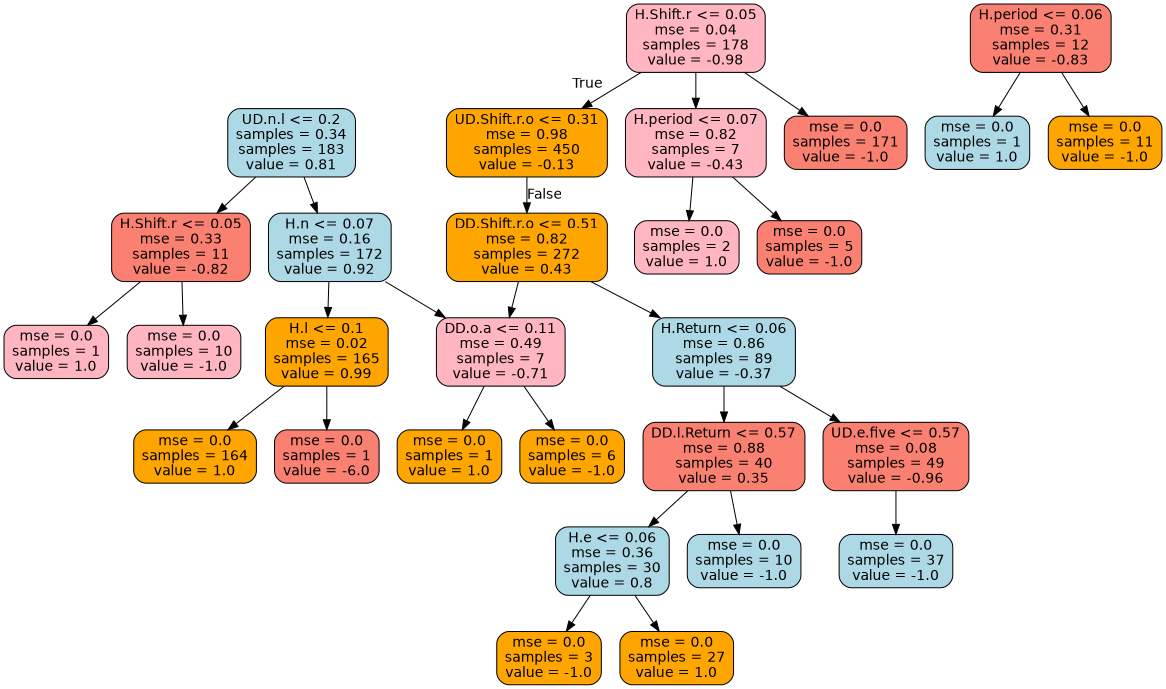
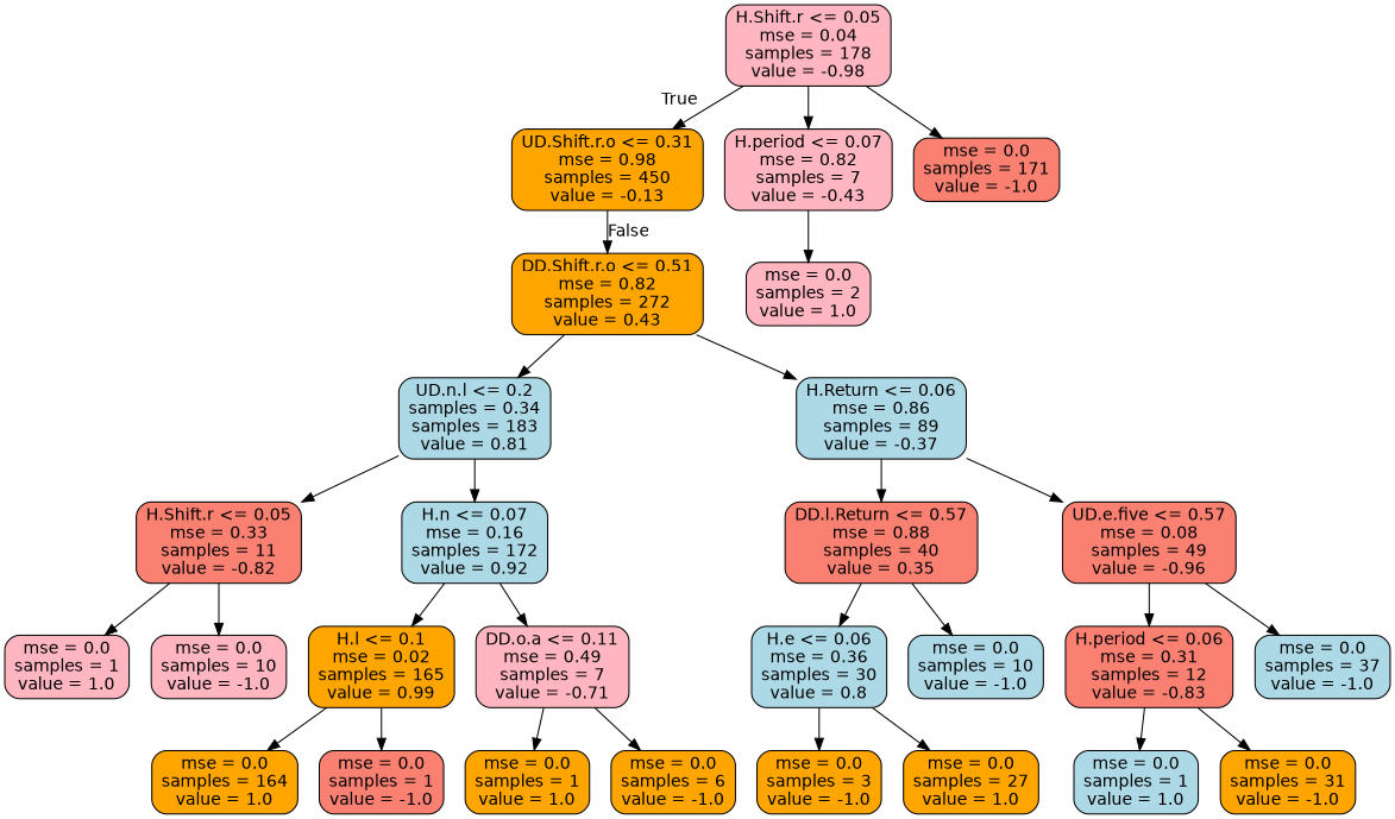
  digraph {
    node [color=black fillcolor=orange fontname=helvetica shape=box style="filled, rounded"]
    edge [fontname=helvetica]
    n1 [label="UD.Shift.r.o <= 0.31\nmse = 0.98\nsamples = 450\nvalue = -0.13"]
    n2 [label="DD.Shift.r.o <= 0.51\nmse = 0.82\nsamples = 272\nvalue = 0.43"]
    n3 [fillcolor=lightpink label="H.Shift.r <= 0.05\nmse = 0.04\nsamples = 178\nvalue = -0.98"]
    n4 [fillcolor=lightpink label="H.period <= 0.07\nmse = 0.82\nsamples = 7\nvalue = -0.43"]
    n5 [fillcolor=salmon label="mse = 0.0\nsamples = 171\nvalue = -1.0"]
    n6 [fillcolor=lightblue label="UD.n.l <= 0.2\nsamples = 0.34\nsamples = 183\nvalue = 0.81"]
    n7 [fillcolor=lightblue label="H.Return <= 0.06\nmse = 0.86\nsamples = 89\nvalue = -0.37"]
    n8 [fillcolor=lightpink label="mse = 0.0\nsamples = 2\nvalue = 1.0"]
-   n9 [fillcolor=salmon label="mse = 0.0\nsamples = 5\nvalue = -1.0"]
    n10 [fillcolor=salmon label="H.Shift.r <= 0.05\nmse = 0.33\nsamples = 11\nvalue = -0.82"]
    n11 [fillcolor=lightblue label="H.n <= 0.07\nmse = 0.16\nsamples = 172\nvalue = 0.92"]
    n12 [fillcolor=salmon label="DD.l.Return <= 0.57\nmse = 0.88\nsamples = 40\nvalue = 0.35"]
    n13 [fillcolor=salmon label="UD.e.five <= 0.57\nmse = 0.08\nsamples = 49\nvalue = -0.96"]
    n14 [fillcolor=lightpink label="mse = 0.0\nsamples = 1\nvalue = 1.0"]
    n15 [fillcolor=lightpink label="mse = 0.0\nsamples = 10\nvalue = -1.0"]
    n16 [label="H.l <= 0.1\nmse = 0.02\nsamples = 165\nvalue = 0.99"]
    n17 [fillcolor=lightpink label="DD.o.a <= 0.11\nmse = 0.49\nsamples = 7\nvalue = -0.71"]
    n18 [label="mse = 0.0\nsamples = 164\nvalue = 1.0"]
-   n19 [fillcolor=salmon label="mse = 0.0\nsamples = 1\nvalue = -6.0"]
+   n19 [fillcolor=salmon label="mse = 0.0\nsamples = 1\nvalue = -1.0"]
    n20 [label="mse = 0.0\nsamples = 1\nvalue = 1.0"]
    n21 [label="mse = 0.0\nsamples = 6\nvalue = -1.0"]
    n22 [fillcolor=lightblue label="H.e <= 0.06\nmse = 0.36\nsamples = 30\nvalue = 0.8"]
    n23 [fillcolor=lightblue label="mse = 0.0\nsamples = 10\nvalue = -1.0"]
    n24 [fillcolor=salmon label="H.period <= 0.06\nmse = 0.31\nsamples = 12\nvalue = -0.83"]
    n25 [fillcolor=lightblue label="mse = 0.0\nsamples = 37\nvalue = -1.0"]
    n26 [label="mse = 0.0\nsamples = 3\nvalue = -1.0"]
    n27 [label="mse = 0.0\nsamples = 27\nvalue = 1.0"]
    n28 [fillcolor=lightblue label="mse = 0.0\nsamples = 1\nvalue = 1.0"]
-   n29 [label="mse = 0.0\nsamples = 11\nvalue = -1.0"]
+   n29 [label="mse = 0.0\nsamples = 31\nvalue = -1.0"]
    n1 -> n2 [headlabel=False labelangle=-45 labeldistance=2.5]
-   n2 -> n17
+   n2 -> n6
    n2 -> n7
    n3 -> n1 [headlabel=True labelangle=45 labeldistance=2.5]
    n3 -> n4
    n3 -> n5
    n4 -> n8
-   n4 -> n9
    n6 -> n10
    n6 -> n11
    n7 -> n12
    n7 -> n13
    n10 -> n14
    n10 -> n15
    n11 -> n16
    n11 -> n17
    n12 -> n22
    n12 -> n23
+   n13 -> n24
    n13 -> n25
    n16 -> n18
    n16 -> n19
    n17 -> n20
    n17 -> n21
    n22 -> n26
    n22 -> n27
    n24 -> n28
    n24 -> n29
  }
